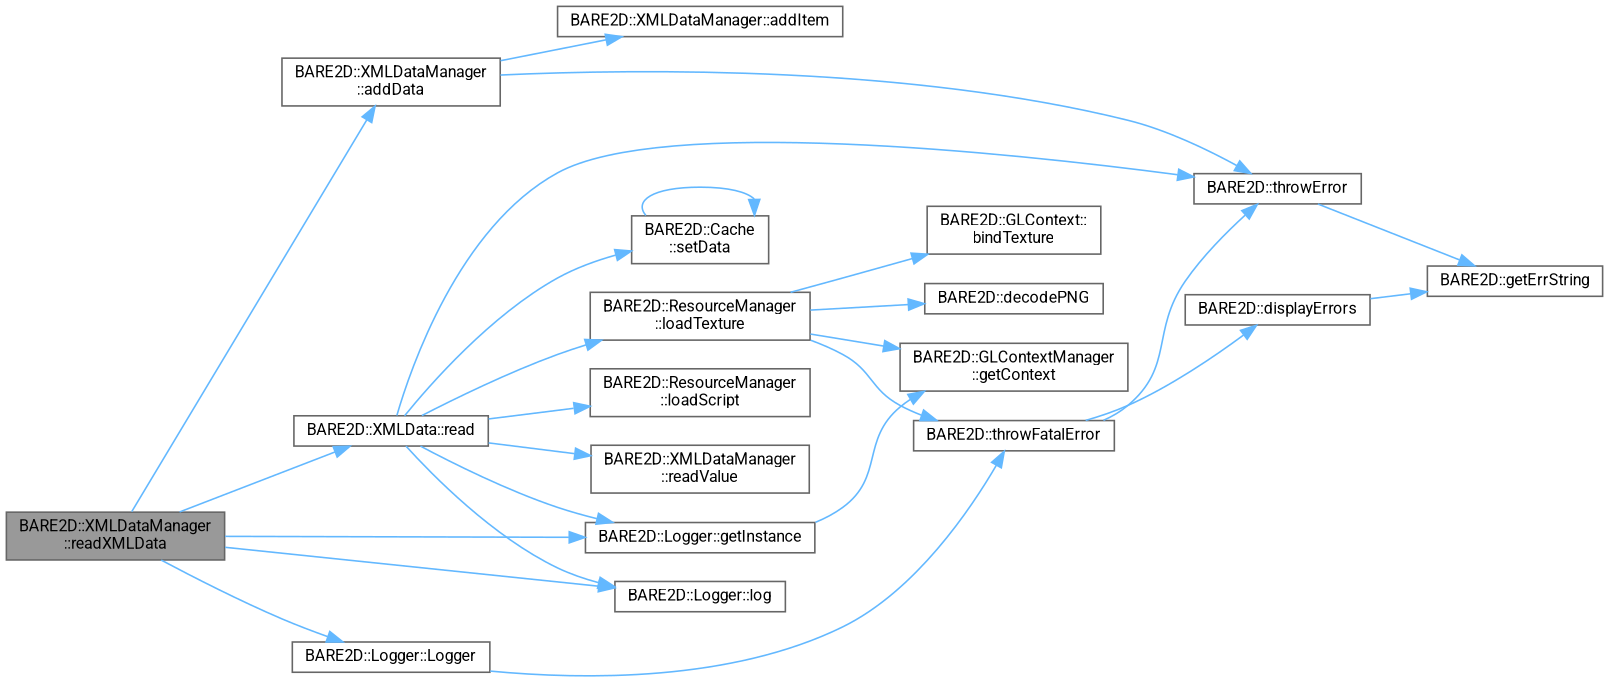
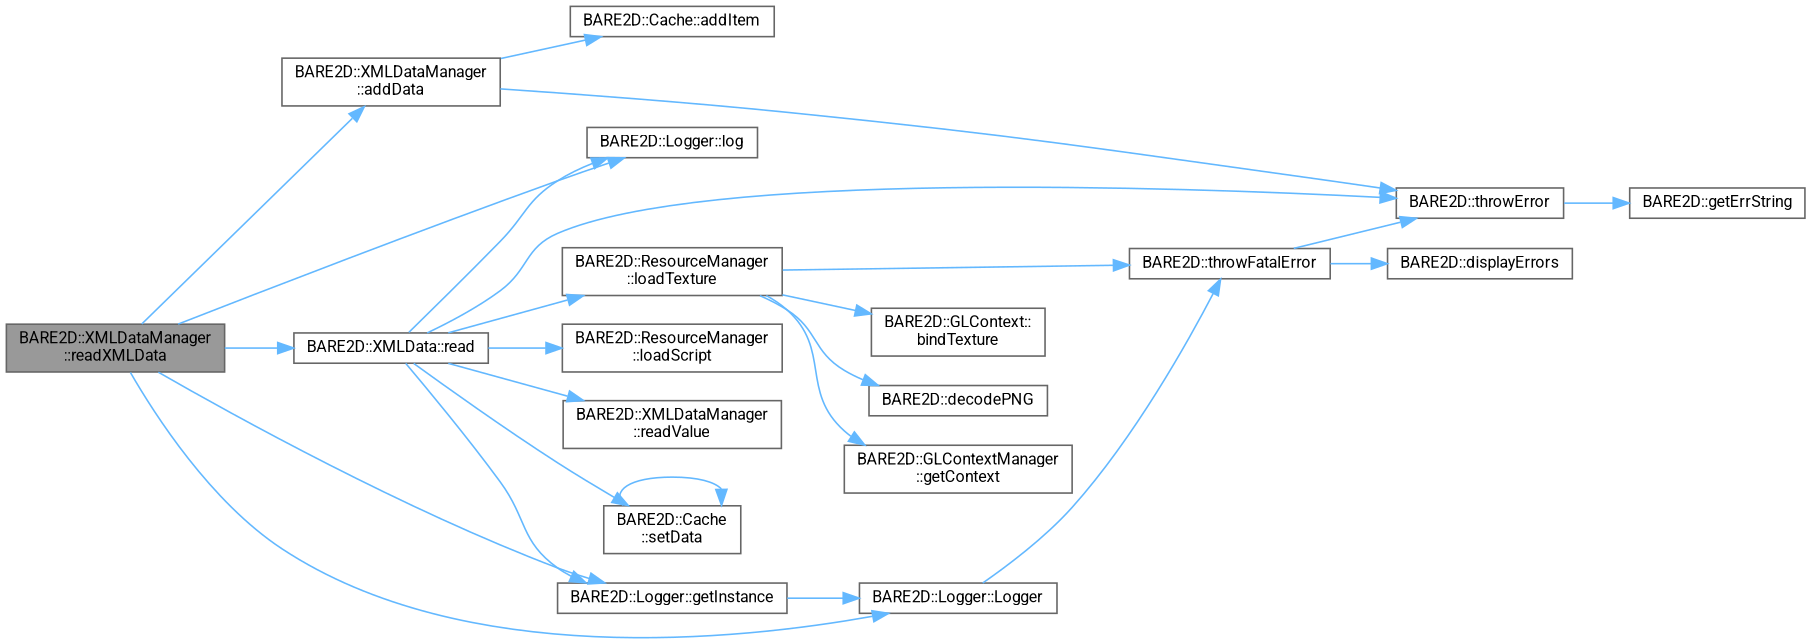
  digraph {
    fontname=Roboto
    rankdir=LR
    node [color=grey40 fillcolor=white fontname=Roboto fontsize=10 shape=box style=filled]
    edge [color=steelblue1 fontname=Roboto fontsize=10 labelfontname=Helvetica labelfontsize=10 style=solid]
    n1 [color=gray40 fillcolor=grey60 fontcolor=black height=0.2 label="BARE2D::XMLDataManager\l::readXMLData" width=0.4]
    n2 [height=0.2 label="BARE2D::XMLDataManager\l::addData" width=0.4]
    n3 [height=0.2 label="BARE2D::Logger::getInstance" width=0.4]
    n4 [height=0.2 label="BARE2D::Logger::log" width=0.4]
    n5 [height=0.2 label="BARE2D::XMLData::read" width=0.4]
    n6 [height=0.2 label="BARE2D::Logger::Logger" width=0.4]
-   n7 [height=0.2 label="BARE2D::XMLDataManager::addItem" width=0.4]
+   n7 [height=0.2 label="BARE2D::Cache::addItem" width=0.4]
    n8 [height=0.2 label="BARE2D::throwError" width=0.4]
    n9 [height=0.2 label="BARE2D::throwFatalError" width=0.4]
    n10 [height=0.2 label="BARE2D::displayErrors" width=0.4]
    n11 [height=0.2 label="BARE2D::ResourceManager\l::loadScript" width=0.4]
    n12 [height=0.2 label="BARE2D::ResourceManager\l::loadTexture" width=0.4]
    n13 [height=0.2 label="BARE2D::XMLDataManager\l::readValue" width=0.4]
    n14 [height=0.2 label="BARE2D::Cache\l::setData" width=0.4]
    n15 [height=0.2 label="BARE2D::getErrString" width=0.4]
    n16 [height=0.2 label="BARE2D::GLContext::\lbindTexture" width=0.4]
    n17 [height=0.2 label="BARE2D::decodePNG" width=0.4]
    n18 [height=0.2 label="BARE2D::GLContextManager\l::getContext" width=0.4]
    n1 -> n2
    n1 -> n3
    n1 -> n4
    n1 -> n5
    n1 -> n6
    n2 -> n7
    n2 -> n8
-   n3 -> n18
+   n3 -> n6
    n5 -> n3
    n5 -> n4
    n5 -> n8
    n5 -> n11
    n5 -> n12
    n5 -> n13
    n5 -> n14
    n6 -> n9
    n8 -> n15
    n9 -> n8
    n9 -> n10
-   n10 -> n15
    n12 -> n9
    n12 -> n16
    n12 -> n17
    n12 -> n18
    n14 -> n14
  }
